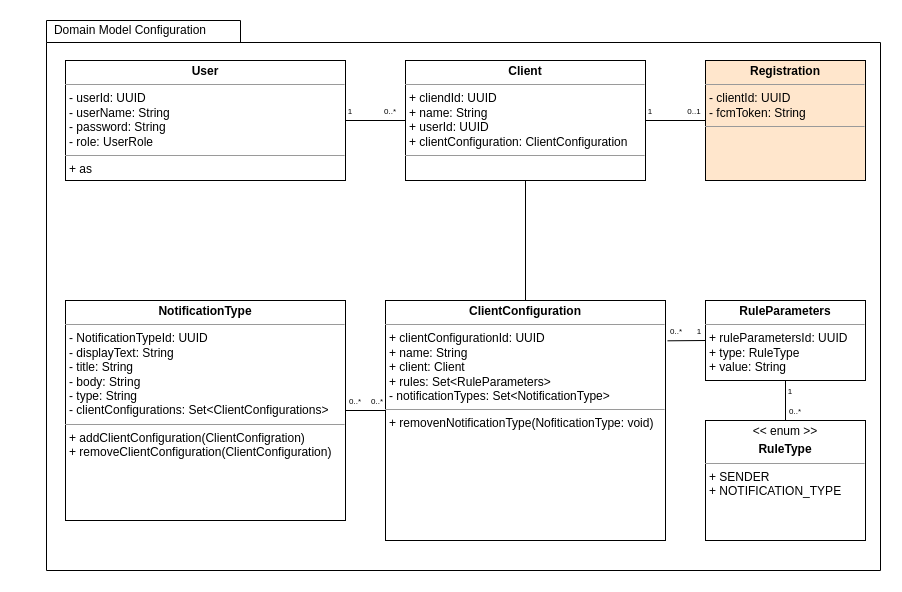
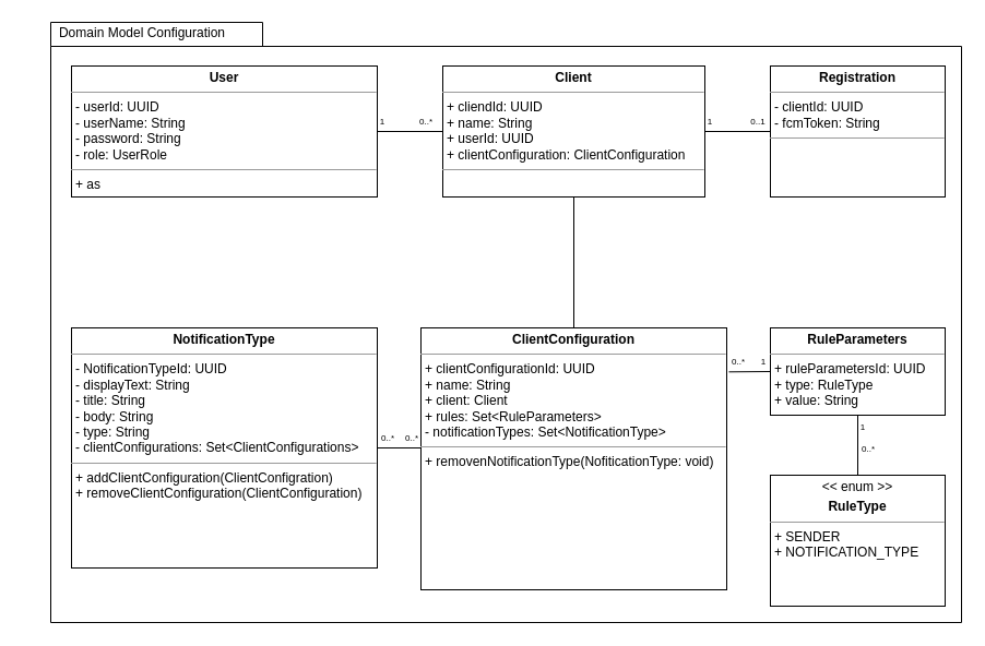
  <mxCell id="0" />
  <mxCell id="1" parent="0" />
  <mxCell id="2" value="&lt;p style=&quot;margin: 0px ; margin-top: 4px ; text-align: center&quot;&gt;&lt;b&gt;Client&lt;/b&gt;&lt;/p&gt;&lt;hr size=&quot;1&quot;&gt;&lt;p style=&quot;margin: 0px ; margin-left: 4px&quot;&gt;+ cliendId: UUID&lt;br&gt;+ name: String&lt;/p&gt;&lt;p style=&quot;margin: 0px ; margin-left: 4px&quot;&gt;+ userId: UUID&lt;/p&gt;&lt;p style=&quot;margin: 0px ; margin-left: 4px&quot;&gt;+ clientConfiguration: ClientConfiguration&lt;/p&gt;&lt;hr size=&quot;1&quot;&gt;&lt;p style=&quot;margin: 0px ; margin-left: 4px&quot;&gt;&lt;br&gt;&lt;/p&gt;" style="verticalAlign=top;align=left;overflow=fill;fontSize=12;fontFamily=Helvetica;html=1;rounded=0;shadow=0;comic=0;labelBackgroundColor=none;strokeWidth=1" vertex="1" parent="1"><mxGeometry x="405" y="60" width="240" height="120" as="geometry" /></mxCell>
- <mxCell id="3" value="&lt;p style=&quot;margin: 0px ; margin-top: 4px ; text-align: center&quot;&gt;&lt;b&gt;Registration&lt;/b&gt;&lt;/p&gt;&lt;hr size=&quot;1&quot;&gt;&lt;p style=&quot;margin: 0px ; margin-left: 4px&quot;&gt;- clientId: UUID&lt;/p&gt;&lt;p style=&quot;margin: 0px ; margin-left: 4px&quot;&gt;- fcmToken: String&lt;/p&gt;&lt;hr size=&quot;1&quot;&gt;&lt;p style=&quot;margin: 0px ; margin-left: 4px&quot;&gt;&lt;br&gt;&lt;/p&gt;" style="verticalAlign=top;align=left;overflow=fill;fontSize=12;fontFamily=Helvetica;html=1;rounded=0;shadow=0;comic=0;labelBackgroundColor=none;strokeWidth=1;fillColor=#ffe6cc;" vertex="1" parent="1"><mxGeometry x="705" y="60" width="160" height="120" as="geometry" /></mxCell>
+ <mxCell id="3" value="&lt;p style=&quot;margin: 0px ; margin-top: 4px ; text-align: center&quot;&gt;&lt;b&gt;Registration&lt;/b&gt;&lt;/p&gt;&lt;hr size=&quot;1&quot;&gt;&lt;p style=&quot;margin: 0px ; margin-left: 4px&quot;&gt;- clientId: UUID&lt;/p&gt;&lt;p style=&quot;margin: 0px ; margin-left: 4px&quot;&gt;- fcmToken: String&lt;/p&gt;&lt;hr size=&quot;1&quot;&gt;&lt;p style=&quot;margin: 0px ; margin-left: 4px&quot;&gt;&lt;br&gt;&lt;/p&gt;" style="verticalAlign=top;align=left;overflow=fill;fontSize=12;fontFamily=Helvetica;html=1;rounded=0;shadow=0;comic=0;labelBackgroundColor=none;strokeWidth=1" vertex="1" parent="1"><mxGeometry x="705" y="60" width="160" height="120" as="geometry" /></mxCell>
  <mxCell id="4" value="&lt;p style=&quot;margin: 0px ; margin-top: 4px ; text-align: center&quot;&gt;&lt;b&gt;User&lt;/b&gt;&lt;/p&gt;&lt;hr size=&quot;1&quot;&gt;&lt;p style=&quot;margin: 0px ; margin-left: 4px&quot;&gt;- userId: UUID&lt;br&gt;- userName: String&lt;/p&gt;&lt;p style=&quot;margin: 0px ; margin-left: 4px&quot;&gt;- password: String&lt;/p&gt;&lt;p style=&quot;margin: 0px ; margin-left: 4px&quot;&gt;- role: UserRole&lt;/p&gt;&lt;hr size=&quot;1&quot;&gt;&lt;p style=&quot;margin: 0px ; margin-left: 4px&quot;&gt;+ as&lt;/p&gt;" style="verticalAlign=top;align=left;overflow=fill;fontSize=12;fontFamily=Helvetica;html=1;rounded=0;shadow=0;comic=0;labelBackgroundColor=none;strokeWidth=1" vertex="1" parent="1"><mxGeometry x="65" y="60" width="280" height="120" as="geometry" /></mxCell>
  <mxCell id="5" value="&lt;p style=&quot;margin: 0px ; margin-top: 4px ; text-align: center&quot;&gt;&lt;b&gt;ClientConfiguration&lt;/b&gt;&lt;/p&gt;&lt;hr size=&quot;1&quot;&gt;&lt;p style=&quot;margin: 0px ; margin-left: 4px&quot;&gt;+ clientConfigurationId: UUID&lt;br&gt;+ name: String&lt;/p&gt;&lt;p style=&quot;margin: 0px ; margin-left: 4px&quot;&gt;+ client: Client&lt;/p&gt;&lt;p style=&quot;margin: 0px ; margin-left: 4px&quot;&gt;+ rules: Set&amp;lt;RuleParameters&amp;gt;&lt;/p&gt;&lt;p style=&quot;margin: 0px ; margin-left: 4px&quot;&gt;- notificationTypes: Set&amp;lt;NotificationType&amp;gt;&lt;/p&gt;&lt;hr size=&quot;1&quot;&gt;&lt;p style=&quot;margin: 0px ; margin-left: 4px&quot;&gt;&lt;span&gt;+ removenNotificationType(NofiticationType: void)&lt;/span&gt;&lt;br&gt;&lt;/p&gt;&lt;p style=&quot;margin: 0px ; margin-left: 4px&quot;&gt;&lt;br&gt;&lt;/p&gt;" style="verticalAlign=top;align=left;overflow=fill;fontSize=12;fontFamily=Helvetica;html=1;rounded=0;shadow=0;comic=0;labelBackgroundColor=none;strokeWidth=1" vertex="1" parent="1"><mxGeometry x="385" y="300" width="280" height="240" as="geometry" /></mxCell>
  <mxCell id="6" value="" style="endArrow=none;html=1;exitX=1;exitY=0.5;exitDx=0;exitDy=0;entryX=0;entryY=0.5;entryDx=0;entryDy=0;" edge="1" parent="1" source="4" target="2"><mxGeometry width="50" height="50" relative="1" as="geometry"><mxPoint x="655" y="500" as="sourcePoint" /><mxPoint x="705" y="450" as="targetPoint" /></mxGeometry></mxCell>
  <mxCell id="7" value="" style="endArrow=none;html=1;entryX=0.5;entryY=1;entryDx=0;entryDy=0;exitX=0.5;exitY=0;exitDx=0;exitDy=0;" edge="1" parent="1" source="5" target="2"><mxGeometry width="50" height="50" relative="1" as="geometry"><mxPoint x="485" y="300" as="sourcePoint" /><mxPoint x="535" y="250" as="targetPoint" /></mxGeometry></mxCell>
  <mxCell id="8" value="" style="endArrow=none;html=1;exitX=0;exitY=0.5;exitDx=0;exitDy=0;entryX=1;entryY=0.5;entryDx=0;entryDy=0;" edge="1" parent="1" source="3" target="2"><mxGeometry width="50" height="50" relative="1" as="geometry"><mxPoint x="655" y="340" as="sourcePoint" /><mxPoint x="705" y="290" as="targetPoint" /></mxGeometry></mxCell>
- <mxCell id="9" value="&lt;p style=&quot;margin: 0px ; margin-top: 4px ; text-align: center&quot;&gt;&amp;lt;&amp;lt; enum &amp;gt;&amp;gt;&lt;/p&gt;&lt;p style=&quot;margin: 0px ; margin-top: 4px ; text-align: center&quot;&gt;&lt;b&gt;RuleType&lt;/b&gt;&lt;br&gt;&lt;/p&gt;&lt;hr size=&quot;1&quot;&gt;&lt;p style=&quot;margin: 0px ; margin-left: 4px&quot;&gt;+ SENDER&lt;/p&gt;&lt;p style=&quot;margin: 0px ; margin-left: 4px&quot;&gt;+ NOTIFICATION_TYPE&lt;/p&gt;" style="verticalAlign=top;align=left;overflow=fill;fontSize=12;fontFamily=Helvetica;html=1;rounded=0;shadow=0;comic=0;labelBackgroundColor=none;strokeWidth=1" vertex="1" parent="1"><mxGeometry x="705" y="420" width="160" height="120" as="geometry" /></mxCell>
+ <mxCell id="9" value="&lt;p style=&quot;margin: 0px ; margin-top: 4px ; text-align: center&quot;&gt;&amp;lt;&amp;lt; enum &amp;gt;&amp;gt;&lt;/p&gt;&lt;p style=&quot;margin: 0px ; margin-top: 4px ; text-align: center&quot;&gt;&lt;b&gt;RuleType&lt;/b&gt;&lt;br&gt;&lt;/p&gt;&lt;hr size=&quot;1&quot;&gt;&lt;p style=&quot;margin: 0px ; margin-left: 4px&quot;&gt;+ SENDER&lt;/p&gt;&lt;p style=&quot;margin: 0px ; margin-left: 4px&quot;&gt;+ NOTIFICATION_TYPE&lt;/p&gt;" style="verticalAlign=top;align=left;overflow=fill;fontSize=12;fontFamily=Helvetica;html=1;rounded=0;shadow=0;comic=0;labelBackgroundColor=none;strokeWidth=1" vertex="1" parent="1"><mxGeometry x="705" y="435" width="160" height="120" as="geometry" /></mxCell>
  <mxCell id="10" value="&lt;p style=&quot;margin: 0px ; margin-top: 4px ; text-align: center&quot;&gt;&lt;b&gt;RuleParameters&lt;/b&gt;&lt;br&gt;&lt;/p&gt;&lt;hr size=&quot;1&quot;&gt;&lt;p style=&quot;margin: 0px ; margin-left: 4px&quot;&gt;+ ruleParametersId: UUID&lt;/p&gt;&lt;p style=&quot;margin: 0px ; margin-left: 4px&quot;&gt;+ type: RuleType&lt;/p&gt;&lt;p style=&quot;margin: 0px ; margin-left: 4px&quot;&gt;+ value: String&lt;/p&gt;" style="verticalAlign=top;align=left;overflow=fill;fontSize=12;fontFamily=Helvetica;html=1;rounded=0;shadow=0;comic=0;labelBackgroundColor=none;strokeWidth=1" vertex="1" parent="1"><mxGeometry x="705" y="300" width="160" height="80" as="geometry" /></mxCell>
  <mxCell id="11" value="" style="endArrow=none;html=1;exitX=0.5;exitY=0;exitDx=0;exitDy=0;" edge="1" parent="1" source="9" target="10"><mxGeometry width="50" height="50" relative="1" as="geometry"><mxPoint x="475" y="1000" as="sourcePoint" /><mxPoint x="525" y="950" as="targetPoint" /></mxGeometry></mxCell>
  <mxCell id="12" value="" style="endArrow=none;html=1;entryX=1.007;entryY=0.168;entryDx=0;entryDy=0;exitX=0;exitY=0.5;exitDx=0;exitDy=0;entryPerimeter=0;" edge="1" parent="1" source="10" target="5"><mxGeometry width="50" height="50" relative="1" as="geometry"><mxPoint x="617" y="710" as="sourcePoint" /><mxPoint x="717" y="260" as="targetPoint" /></mxGeometry></mxCell>
  <mxCell id="13" value="&lt;p style=&quot;margin: 0px ; margin-top: 4px ; text-align: center&quot;&gt;&lt;b&gt;NotificationType&lt;/b&gt;&lt;br&gt;&lt;/p&gt;&lt;hr size=&quot;1&quot;&gt;&lt;p style=&quot;margin: 0px 0px 0px 4px&quot;&gt;- NotificationTypeId: UUID&lt;/p&gt;&lt;p style=&quot;margin: 0px 0px 0px 4px&quot;&gt;- displayText: String&lt;/p&gt;&lt;p style=&quot;margin: 0px 0px 0px 4px&quot;&gt;- title: String&lt;/p&gt;&lt;p style=&quot;margin: 0px 0px 0px 4px&quot;&gt;- body: String&lt;/p&gt;&lt;p style=&quot;margin: 0px 0px 0px 4px&quot;&gt;- type: String&lt;/p&gt;&lt;p style=&quot;margin: 0px 0px 0px 4px&quot;&gt;- clientConfigurations: Set&amp;lt;ClientConfigurations&amp;gt;&lt;/p&gt;&lt;hr size=&quot;1&quot;&gt;&lt;p style=&quot;margin: 0px ; margin-left: 4px&quot;&gt;+ addClientConfiguration(ClientConfigration)&lt;/p&gt;&lt;p style=&quot;margin: 0px ; margin-left: 4px&quot;&gt;+ removeClientConfiguration(ClientConfiguration)&lt;/p&gt;" style="verticalAlign=top;align=left;overflow=fill;fontSize=12;fontFamily=Helvetica;html=1;rounded=0;shadow=0;comic=0;labelBackgroundColor=none;strokeWidth=1" vertex="1" parent="1"><mxGeometry x="65" y="300" width="280" height="220" as="geometry" /></mxCell>
  <mxCell id="14" value="" style="endArrow=none;html=1;entryX=1;entryY=0.5;entryDx=0;entryDy=0;" edge="1" parent="1" target="13"><mxGeometry width="50" height="50" relative="1" as="geometry"><mxPoint x="385" y="410" as="sourcePoint" /><mxPoint x="535" y="190" as="targetPoint" /></mxGeometry></mxCell>
  <mxCell id="15" value="&lt;font style=&quot;font-size: 8px&quot;&gt;1&lt;/font&gt;" style="text;html=1;strokeColor=none;fillColor=none;align=center;verticalAlign=middle;whiteSpace=wrap;rounded=0;" vertex="1" parent="1"><mxGeometry x="679" y="320" width="40" height="20" as="geometry" /></mxCell>
  <mxCell id="16" value="&lt;font style=&quot;font-size: 8px&quot;&gt;1&lt;/font&gt;" style="text;html=1;strokeColor=none;fillColor=none;align=center;verticalAlign=middle;whiteSpace=wrap;rounded=0;" vertex="1" parent="1"><mxGeometry x="770" y="380" width="40" height="20" as="geometry" /></mxCell>
  <mxCell id="17" value="&lt;font style=&quot;font-size: 8px&quot;&gt;1&lt;/font&gt;" style="text;html=1;strokeColor=none;fillColor=none;align=center;verticalAlign=middle;whiteSpace=wrap;rounded=0;" vertex="1" parent="1"><mxGeometry x="630" y="100" width="40" height="20" as="geometry" /></mxCell>
  <mxCell id="18" value="&lt;font style=&quot;font-size: 8px&quot;&gt;0..*&lt;/font&gt;" style="text;html=1;strokeColor=none;fillColor=none;align=center;verticalAlign=middle;whiteSpace=wrap;rounded=0;" vertex="1" parent="1"><mxGeometry x="370" y="100" width="40" height="20" as="geometry" /></mxCell>
  <mxCell id="19" value="&lt;font style=&quot;font-size: 8px&quot;&gt;1&lt;/font&gt;" style="text;html=1;strokeColor=none;fillColor=none;align=center;verticalAlign=middle;whiteSpace=wrap;rounded=0;" vertex="1" parent="1"><mxGeometry x="330" y="100" width="40" height="20" as="geometry" /></mxCell>
  <mxCell id="20" value="&lt;font style=&quot;font-size: 8px&quot;&gt;0..*&lt;/font&gt;" style="text;html=1;strokeColor=none;fillColor=none;align=center;verticalAlign=middle;whiteSpace=wrap;rounded=0;" vertex="1" parent="1"><mxGeometry x="357" y="390" width="40" height="20" as="geometry" /></mxCell>
  <mxCell id="21" value="&lt;font style=&quot;font-size: 8px&quot;&gt;0..*&lt;/font&gt;" style="text;html=1;strokeColor=none;fillColor=none;align=center;verticalAlign=middle;whiteSpace=wrap;rounded=0;" vertex="1" parent="1"><mxGeometry x="335" y="390" width="40" height="20" as="geometry" /></mxCell>
  <mxCell id="22" value="&lt;font style=&quot;font-size: 8px&quot;&gt;0..*&lt;/font&gt;" style="text;html=1;strokeColor=none;fillColor=none;align=center;verticalAlign=middle;whiteSpace=wrap;rounded=0;" vertex="1" parent="1"><mxGeometry x="656" y="320" width="40" height="20" as="geometry" /></mxCell>
  <mxCell id="23" value="&lt;font style=&quot;font-size: 8px&quot;&gt;0..*&lt;/font&gt;" style="text;html=1;strokeColor=none;fillColor=none;align=center;verticalAlign=middle;whiteSpace=wrap;rounded=0;" vertex="1" parent="1"><mxGeometry x="775" y="400" width="40" height="20" as="geometry" /></mxCell>
  <mxCell id="24" value="&lt;font style=&quot;font-size: 8px&quot;&gt;0..1&lt;/font&gt;" style="text;html=1;strokeColor=none;fillColor=none;align=center;verticalAlign=middle;whiteSpace=wrap;rounded=0;" vertex="1" parent="1"><mxGeometry x="674" y="100" width="40" height="20" as="geometry" /></mxCell>
  <mxCell id="25" value="" style="shape=folder;fontStyle=1;spacingTop=10;tabWidth=194;tabHeight=22;tabPosition=left;html=1;rounded=0;shadow=0;comic=0;labelBackgroundColor=none;strokeWidth=1;fillColor=none;fontFamily=Verdana;fontSize=10;align=center;" vertex="1" parent="1"><mxGeometry x="46" y="20" width="834" height="550" as="geometry" /></mxCell>
  <mxCell id="26" value="Domain Model Configuration" style="text;html=1;strokeColor=none;fillColor=none;align=center;verticalAlign=middle;whiteSpace=wrap;rounded=0;" vertex="1" parent="1"><mxGeometry x="20" y="20" width="220" height="20" as="geometry" /></mxCell>
